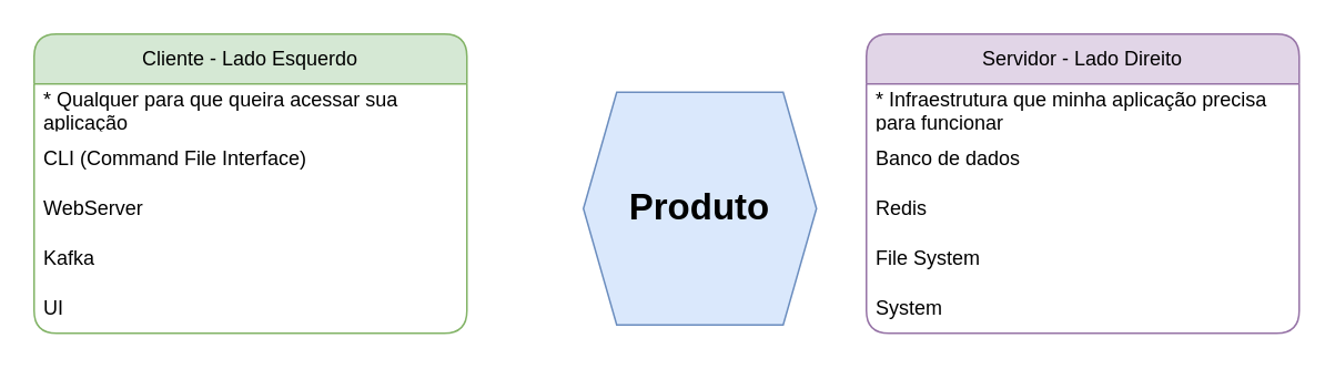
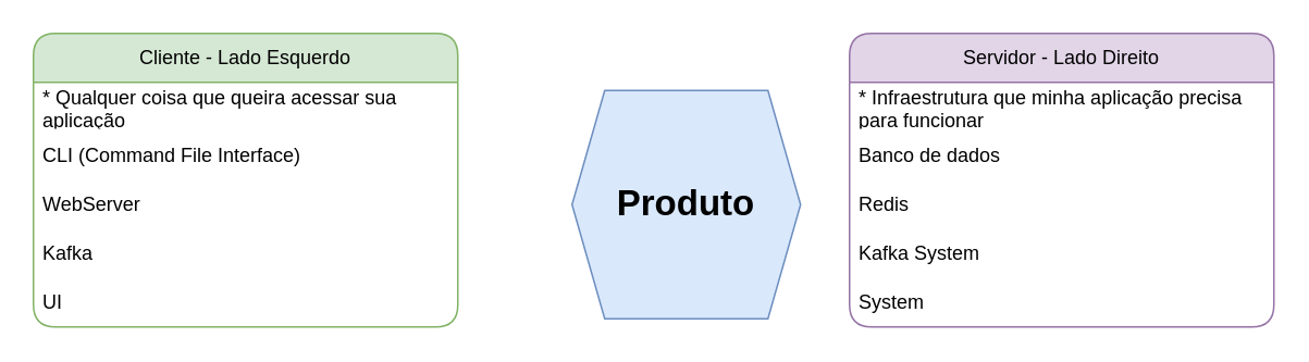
  <mxCell id="0" />
  <mxCell id="1" parent="0" />
  <mxCell id="2" value="&lt;b&gt;&lt;font style=&quot;font-size: 22px;&quot;&gt;Produto&lt;/font&gt;&lt;/b&gt;" style="shape=hexagon;perimeter=hexagonPerimeter2;whiteSpace=wrap;html=1;fixedSize=1;fillColor=#dae8fc;strokeColor=#6c8ebf;" vertex="1" parent="1"><mxGeometry x="350" y="55" width="140" height="140" as="geometry" /></mxCell>
  <mxCell id="3" value="Cliente - Lado Esquerdo" style="swimlane;fontStyle=0;childLayout=stackLayout;horizontal=1;startSize=30;horizontalStack=0;resizeParent=1;resizeParentMax=0;resizeLast=0;collapsible=1;marginBottom=0;whiteSpace=wrap;html=1;swimlaneLine=1;glass=0;rounded=1;shadow=0;fillColor=#d5e8d4;strokeColor=#82b366;" vertex="1" parent="1"><mxGeometry x="20" y="20" width="260" height="180" as="geometry"><mxRectangle x="140" y="430" width="80" height="30" as="alternateBounds" /></mxGeometry></mxCell>
- <mxCell id="4" value="* Qualquer para que queira acessar sua aplicação" style="text;strokeColor=none;fillColor=none;align=left;verticalAlign=middle;spacingLeft=4;spacingRight=4;overflow=hidden;points=[[0,0.5],[1,0.5]];portConstraint=eastwest;rotatable=0;whiteSpace=wrap;html=1;" vertex="1" parent="3"><mxGeometry y="30" width="260" height="30" as="geometry" /></mxCell>
+ <mxCell id="4" value="* Qualquer coisa que queira acessar sua aplicação" style="text;strokeColor=none;fillColor=none;align=left;verticalAlign=middle;spacingLeft=4;spacingRight=4;overflow=hidden;points=[[0,0.5],[1,0.5]];portConstraint=eastwest;rotatable=0;whiteSpace=wrap;html=1;" vertex="1" parent="3"><mxGeometry y="30" width="260" height="30" as="geometry" /></mxCell>
  <mxCell id="5" value="CLI (Command File Interface)" style="text;strokeColor=none;fillColor=none;align=left;verticalAlign=middle;spacingLeft=4;spacingRight=4;overflow=hidden;points=[[0,0.5],[1,0.5]];portConstraint=eastwest;rotatable=0;whiteSpace=wrap;html=1;" vertex="1" parent="3"><mxGeometry y="60" width="260" height="30" as="geometry" /></mxCell>
  <mxCell id="6" value="WebServer" style="text;strokeColor=none;fillColor=none;align=left;verticalAlign=middle;spacingLeft=4;spacingRight=4;overflow=hidden;points=[[0,0.5],[1,0.5]];portConstraint=eastwest;rotatable=0;whiteSpace=wrap;html=1;" vertex="1" parent="3"><mxGeometry y="90" width="260" height="30" as="geometry" /></mxCell>
  <mxCell id="7" value="Kafka" style="text;strokeColor=none;fillColor=none;align=left;verticalAlign=middle;spacingLeft=4;spacingRight=4;overflow=hidden;points=[[0,0.5],[1,0.5]];portConstraint=eastwest;rotatable=0;whiteSpace=wrap;html=1;" vertex="1" parent="3"><mxGeometry y="120" width="260" height="30" as="geometry" /></mxCell>
  <mxCell id="8" value="UI" style="text;strokeColor=none;fillColor=none;align=left;verticalAlign=middle;spacingLeft=4;spacingRight=4;overflow=hidden;points=[[0,0.5],[1,0.5]];portConstraint=eastwest;rotatable=0;whiteSpace=wrap;html=1;" vertex="1" parent="3"><mxGeometry y="150" width="260" height="30" as="geometry" /></mxCell>
  <mxCell id="9" value="Servidor - Lado Direito" style="swimlane;fontStyle=0;childLayout=stackLayout;horizontal=1;startSize=30;horizontalStack=0;resizeParent=1;resizeParentMax=0;resizeLast=0;collapsible=1;marginBottom=0;whiteSpace=wrap;html=1;swimlaneLine=1;glass=0;rounded=1;shadow=0;fillColor=#e1d5e7;strokeColor=#9673a6;" vertex="1" parent="1"><mxGeometry x="520" y="20" width="260" height="180" as="geometry"><mxRectangle x="140" y="430" width="80" height="30" as="alternateBounds" /></mxGeometry></mxCell>
  <mxCell id="10" value="* Infraestrutura que minha aplicação precisa para funcionar" style="text;strokeColor=none;fillColor=none;align=left;verticalAlign=middle;spacingLeft=4;spacingRight=4;overflow=hidden;points=[[0,0.5],[1,0.5]];portConstraint=eastwest;rotatable=0;whiteSpace=wrap;html=1;" vertex="1" parent="9"><mxGeometry y="30" width="260" height="30" as="geometry" /></mxCell>
  <mxCell id="11" value="Banco de dados" style="text;strokeColor=none;fillColor=none;align=left;verticalAlign=middle;spacingLeft=4;spacingRight=4;overflow=hidden;points=[[0,0.5],[1,0.5]];portConstraint=eastwest;rotatable=0;whiteSpace=wrap;html=1;" vertex="1" parent="9"><mxGeometry y="60" width="260" height="30" as="geometry" /></mxCell>
  <mxCell id="12" value="Redis" style="text;strokeColor=none;fillColor=none;align=left;verticalAlign=middle;spacingLeft=4;spacingRight=4;overflow=hidden;points=[[0,0.5],[1,0.5]];portConstraint=eastwest;rotatable=0;whiteSpace=wrap;html=1;" vertex="1" parent="9"><mxGeometry y="90" width="260" height="30" as="geometry" /></mxCell>
- <mxCell id="13" value="File System" style="text;strokeColor=none;fillColor=none;align=left;verticalAlign=middle;spacingLeft=4;spacingRight=4;overflow=hidden;points=[[0,0.5],[1,0.5]];portConstraint=eastwest;rotatable=0;whiteSpace=wrap;html=1;" vertex="1" parent="9"><mxGeometry y="120" width="260" height="30" as="geometry" /></mxCell>
+ <mxCell id="13" value="Kafka System" style="text;strokeColor=none;fillColor=none;align=left;verticalAlign=middle;spacingLeft=4;spacingRight=4;overflow=hidden;points=[[0,0.5],[1,0.5]];portConstraint=eastwest;rotatable=0;whiteSpace=wrap;html=1;" vertex="1" parent="9"><mxGeometry y="120" width="260" height="30" as="geometry" /></mxCell>
  <mxCell id="14" value="System" style="text;strokeColor=none;fillColor=none;align=left;verticalAlign=middle;spacingLeft=4;spacingRight=4;overflow=hidden;points=[[0,0.5],[1,0.5]];portConstraint=eastwest;rotatable=0;whiteSpace=wrap;html=1;" vertex="1" parent="9"><mxGeometry y="150" width="260" height="30" as="geometry" /></mxCell>
